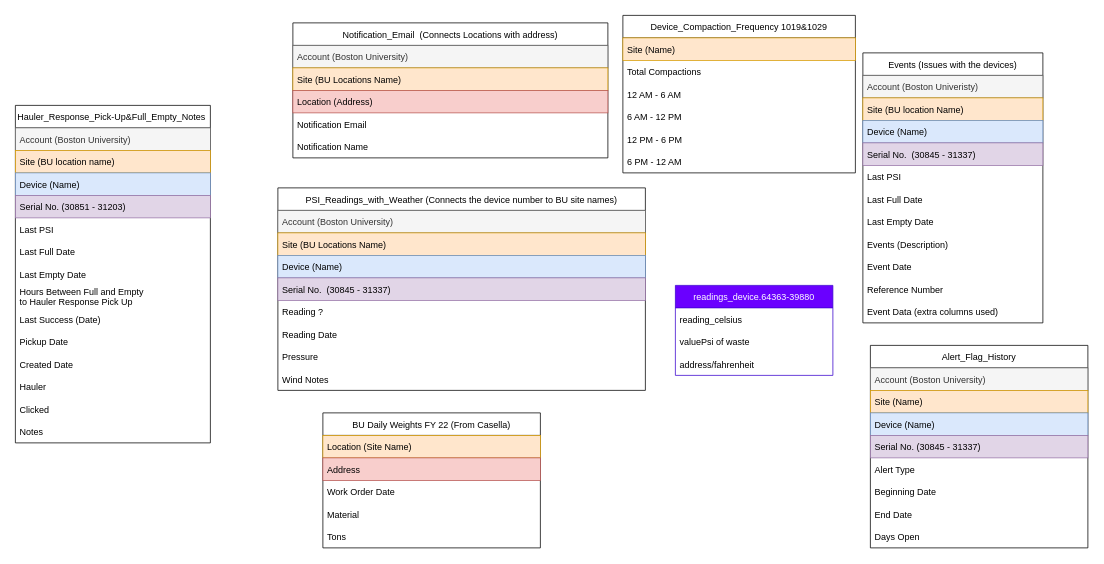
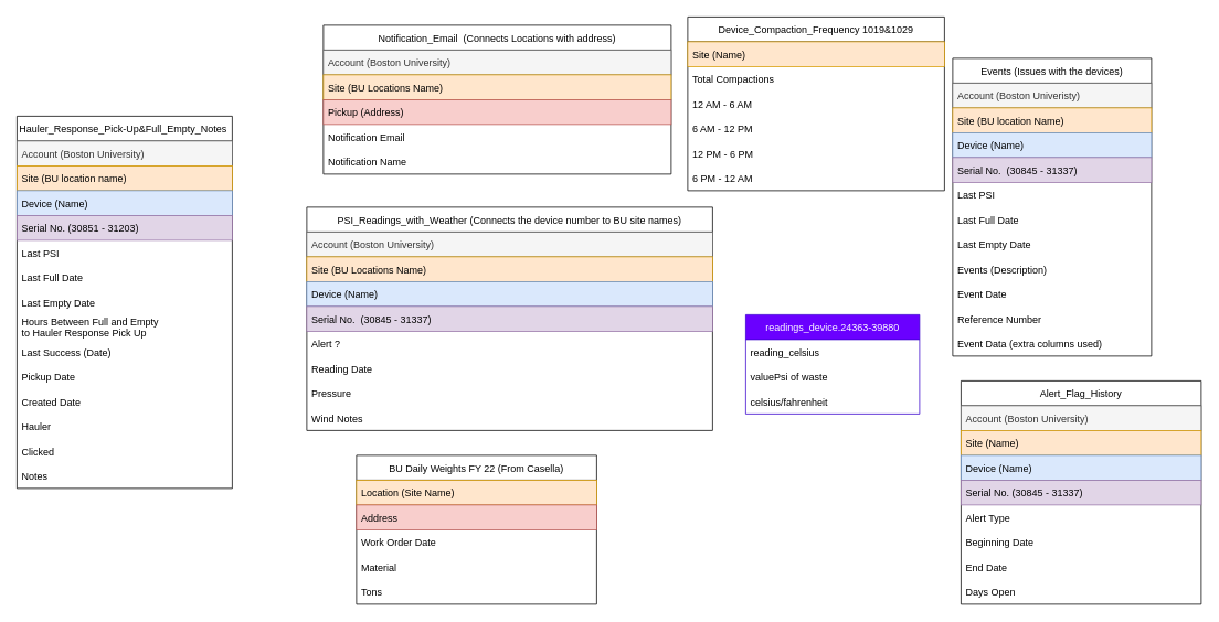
  <mxCell id="0" />
  <mxCell id="1" parent="0" />
- <mxCell id="2" value="readings_device.64363-39880" style="swimlane;fontStyle=0;childLayout=stackLayout;horizontal=1;startSize=30;horizontalStack=0;resizeParent=1;resizeParentMax=0;resizeLast=0;collapsible=1;marginBottom=0;fillColor=#6a00ff;fontColor=#ffffff;strokeColor=#3700CC;" parent="1" vertex="1"><mxGeometry x="900" y="380" width="210" height="120" as="geometry"><mxRectangle x="60" y="120" width="190" height="30" as="alternateBounds" /></mxGeometry></mxCell>
+ <mxCell id="2" value="readings_device.24363-39880" style="swimlane;fontStyle=0;childLayout=stackLayout;horizontal=1;startSize=30;horizontalStack=0;resizeParent=1;resizeParentMax=0;resizeLast=0;collapsible=1;marginBottom=0;fillColor=#6a00ff;fontColor=#ffffff;strokeColor=#3700CC;" parent="1" vertex="1"><mxGeometry x="900" y="380" width="210" height="120" as="geometry"><mxRectangle x="60" y="120" width="190" height="30" as="alternateBounds" /></mxGeometry></mxCell>
  <mxCell id="3" value="reading_celsius" style="text;strokeColor=none;fillColor=none;align=left;verticalAlign=middle;spacingLeft=4;spacingRight=4;overflow=hidden;points=[[0,0.5],[1,0.5]];portConstraint=eastwest;rotatable=0;" parent="2" vertex="1"><mxGeometry y="30" width="210" height="30" as="geometry" /></mxCell>
  <mxCell id="4" value="valuePsi of waste" style="text;strokeColor=none;fillColor=none;align=left;verticalAlign=middle;spacingLeft=4;spacingRight=4;overflow=hidden;points=[[0,0.5],[1,0.5]];portConstraint=eastwest;rotatable=0;" parent="2" vertex="1"><mxGeometry y="60" width="210" height="30" as="geometry" /></mxCell>
- <mxCell id="5" value="address/fahrenheit" style="text;strokeColor=none;fillColor=none;align=left;verticalAlign=middle;spacingLeft=4;spacingRight=4;overflow=hidden;points=[[0,0.5],[1,0.5]];portConstraint=eastwest;rotatable=0;" parent="2" vertex="1"><mxGeometry y="90" width="210" height="30" as="geometry" /></mxCell>
+ <mxCell id="5" value="celsius/fahrenheit" style="text;strokeColor=none;fillColor=none;align=left;verticalAlign=middle;spacingLeft=4;spacingRight=4;overflow=hidden;points=[[0,0.5],[1,0.5]];portConstraint=eastwest;rotatable=0;" parent="2" vertex="1"><mxGeometry y="90" width="210" height="30" as="geometry" /></mxCell>
  <mxCell id="6" value="PSI_Readings_with_Weather (Connects the device number to BU site names)" style="swimlane;fontStyle=0;childLayout=stackLayout;horizontal=1;startSize=30;horizontalStack=0;resizeParent=1;resizeParentMax=0;resizeLast=0;collapsible=1;marginBottom=0;" vertex="1" parent="1"><mxGeometry x="370" y="250" width="490" height="270" as="geometry"><mxRectangle x="110" y="380" width="450" height="30" as="alternateBounds" /></mxGeometry></mxCell>
  <mxCell id="7" value="Account (Boston University)" style="text;strokeColor=#666666;fillColor=#f5f5f5;align=left;verticalAlign=middle;spacingLeft=4;spacingRight=4;overflow=hidden;points=[[0,0.5],[1,0.5]];portConstraint=eastwest;rotatable=0;fontColor=#333333;" vertex="1" parent="6"><mxGeometry y="30" width="490" height="30" as="geometry" /></mxCell>
  <mxCell id="8" value="Site (BU Locations Name)" style="text;strokeColor=#d79b00;fillColor=#ffe6cc;align=left;verticalAlign=middle;spacingLeft=4;spacingRight=4;overflow=hidden;points=[[0,0.5],[1,0.5]];portConstraint=eastwest;rotatable=0;" vertex="1" parent="6"><mxGeometry y="60" width="490" height="30" as="geometry" /></mxCell>
  <mxCell id="9" value="Device (Name)" style="text;strokeColor=#6c8ebf;fillColor=#dae8fc;align=left;verticalAlign=middle;spacingLeft=4;spacingRight=4;overflow=hidden;points=[[0,0.5],[1,0.5]];portConstraint=eastwest;rotatable=0;" vertex="1" parent="6"><mxGeometry y="90" width="490" height="30" as="geometry" /></mxCell>
  <mxCell id="10" value="Serial No.  (30845 - 31337)" style="text;strokeColor=#9673a6;fillColor=#e1d5e7;align=left;verticalAlign=middle;spacingLeft=4;spacingRight=4;overflow=hidden;points=[[0,0.5],[1,0.5]];portConstraint=eastwest;rotatable=0;" vertex="1" parent="6"><mxGeometry y="120" width="490" height="30" as="geometry" /></mxCell>
- <mxCell id="11" value="Reading ?" style="text;strokeColor=none;fillColor=none;align=left;verticalAlign=middle;spacingLeft=4;spacingRight=4;overflow=hidden;points=[[0,0.5],[1,0.5]];portConstraint=eastwest;rotatable=0;" vertex="1" parent="6"><mxGeometry y="150" width="490" height="30" as="geometry" /></mxCell>
+ <mxCell id="11" value="Alert ?" style="text;strokeColor=none;fillColor=none;align=left;verticalAlign=middle;spacingLeft=4;spacingRight=4;overflow=hidden;points=[[0,0.5],[1,0.5]];portConstraint=eastwest;rotatable=0;" vertex="1" parent="6"><mxGeometry y="150" width="490" height="30" as="geometry" /></mxCell>
  <mxCell id="12" value="Reading Date" style="text;strokeColor=none;fillColor=none;align=left;verticalAlign=middle;spacingLeft=4;spacingRight=4;overflow=hidden;points=[[0,0.5],[1,0.5]];portConstraint=eastwest;rotatable=0;" vertex="1" parent="6"><mxGeometry y="180" width="490" height="30" as="geometry" /></mxCell>
  <mxCell id="13" value="Pressure " style="text;strokeColor=none;fillColor=none;align=left;verticalAlign=middle;spacingLeft=4;spacingRight=4;overflow=hidden;points=[[0,0.5],[1,0.5]];portConstraint=eastwest;rotatable=0;" vertex="1" parent="6"><mxGeometry y="210" width="490" height="30" as="geometry" /></mxCell>
  <mxCell id="14" value="Wind Notes " style="text;strokeColor=none;fillColor=none;align=left;verticalAlign=middle;spacingLeft=4;spacingRight=4;overflow=hidden;points=[[0,0.5],[1,0.5]];portConstraint=eastwest;rotatable=0;" vertex="1" parent="6"><mxGeometry y="240" width="490" height="30" as="geometry" /></mxCell>
  <mxCell id="15" value="Notification_Email  (Connects Locations with address)" style="swimlane;fontStyle=0;childLayout=stackLayout;horizontal=1;startSize=30;horizontalStack=0;resizeParent=1;resizeParentMax=0;resizeLast=0;collapsible=1;marginBottom=0;" vertex="1" parent="1"><mxGeometry x="390" y="30" width="420" height="180" as="geometry"><mxRectangle x="1440" y="170" width="440" height="30" as="alternateBounds" /></mxGeometry></mxCell>
  <mxCell id="16" value="Account (Boston University)" style="text;strokeColor=#666666;fillColor=#f5f5f5;align=left;verticalAlign=middle;spacingLeft=4;spacingRight=4;overflow=hidden;points=[[0,0.5],[1,0.5]];portConstraint=eastwest;rotatable=0;fontColor=#333333;" vertex="1" parent="15"><mxGeometry y="30" width="420" height="30" as="geometry" /></mxCell>
  <mxCell id="17" value="Site (BU Locations Name)" style="text;strokeColor=#d79b00;fillColor=#ffe6cc;align=left;verticalAlign=middle;spacingLeft=4;spacingRight=4;overflow=hidden;points=[[0,0.5],[1,0.5]];portConstraint=eastwest;rotatable=0;" vertex="1" parent="15"><mxGeometry y="60" width="420" height="30" as="geometry" /></mxCell>
- <mxCell id="18" value="Location (Address)" style="text;strokeColor=#b85450;fillColor=#f8cecc;align=left;verticalAlign=middle;spacingLeft=4;spacingRight=4;overflow=hidden;points=[[0,0.5],[1,0.5]];portConstraint=eastwest;rotatable=0;" vertex="1" parent="15"><mxGeometry y="90" width="420" height="30" as="geometry" /></mxCell>
+ <mxCell id="18" value="Pickup (Address)" style="text;strokeColor=#b85450;fillColor=#f8cecc;align=left;verticalAlign=middle;spacingLeft=4;spacingRight=4;overflow=hidden;points=[[0,0.5],[1,0.5]];portConstraint=eastwest;rotatable=0;" vertex="1" parent="15"><mxGeometry y="90" width="420" height="30" as="geometry" /></mxCell>
  <mxCell id="19" value="Notification Email" style="text;strokeColor=none;fillColor=none;align=left;verticalAlign=middle;spacingLeft=4;spacingRight=4;overflow=hidden;points=[[0,0.5],[1,0.5]];portConstraint=eastwest;rotatable=0;" vertex="1" parent="15"><mxGeometry y="120" width="420" height="30" as="geometry" /></mxCell>
  <mxCell id="20" value="Notification Name " style="text;strokeColor=none;fillColor=none;align=left;verticalAlign=middle;spacingLeft=4;spacingRight=4;overflow=hidden;points=[[0,0.5],[1,0.5]];portConstraint=eastwest;rotatable=0;" vertex="1" parent="15"><mxGeometry y="150" width="420" height="30" as="geometry" /></mxCell>
  <mxCell id="21" value="Hauler_Response_Pick-Up&amp;Full_Empty_Notes " style="swimlane;fontStyle=0;childLayout=stackLayout;horizontal=1;startSize=30;horizontalStack=0;resizeParent=1;resizeParentMax=0;resizeLast=0;collapsible=1;marginBottom=0;" vertex="1" parent="1"><mxGeometry x="20" y="140" width="260" height="450" as="geometry"><mxRectangle x="380" y="60" width="370" height="30" as="alternateBounds" /></mxGeometry></mxCell>
  <mxCell id="22" value="Account (Boston University)" style="text;strokeColor=#666666;fillColor=#f5f5f5;align=left;verticalAlign=middle;spacingLeft=4;spacingRight=4;overflow=hidden;points=[[0,0.5],[1,0.5]];portConstraint=eastwest;rotatable=0;fontColor=#333333;" vertex="1" parent="21"><mxGeometry y="30" width="260" height="30" as="geometry" /></mxCell>
  <mxCell id="23" value="Site (BU location name)" style="text;strokeColor=#d79b00;fillColor=#ffe6cc;align=left;verticalAlign=middle;spacingLeft=4;spacingRight=4;overflow=hidden;points=[[0,0.5],[1,0.5]];portConstraint=eastwest;rotatable=0;" vertex="1" parent="21"><mxGeometry y="60" width="260" height="30" as="geometry" /></mxCell>
  <mxCell id="24" value="Device (Name)" style="text;strokeColor=#6c8ebf;fillColor=#dae8fc;align=left;verticalAlign=middle;spacingLeft=4;spacingRight=4;overflow=hidden;points=[[0,0.5],[1,0.5]];portConstraint=eastwest;rotatable=0;" vertex="1" parent="21"><mxGeometry y="90" width="260" height="30" as="geometry" /></mxCell>
  <mxCell id="25" value="Serial No. (30851 - 31203)" style="text;strokeColor=#9673a6;fillColor=#e1d5e7;align=left;verticalAlign=middle;spacingLeft=4;spacingRight=4;overflow=hidden;points=[[0,0.5],[1,0.5]];portConstraint=eastwest;rotatable=0;" vertex="1" parent="21"><mxGeometry y="120" width="260" height="30" as="geometry" /></mxCell>
  <mxCell id="26" value="Last PSI" style="text;strokeColor=none;fillColor=none;align=left;verticalAlign=middle;spacingLeft=4;spacingRight=4;overflow=hidden;points=[[0,0.5],[1,0.5]];portConstraint=eastwest;rotatable=0;" vertex="1" parent="21"><mxGeometry y="150" width="260" height="30" as="geometry" /></mxCell>
  <mxCell id="27" value="Last Full Date" style="text;strokeColor=none;fillColor=none;align=left;verticalAlign=middle;spacingLeft=4;spacingRight=4;overflow=hidden;points=[[0,0.5],[1,0.5]];portConstraint=eastwest;rotatable=0;" vertex="1" parent="21"><mxGeometry y="180" width="260" height="30" as="geometry" /></mxCell>
  <mxCell id="28" value="Last Empty Date" style="text;strokeColor=none;fillColor=none;align=left;verticalAlign=middle;spacingLeft=4;spacingRight=4;overflow=hidden;points=[[0,0.5],[1,0.5]];portConstraint=eastwest;rotatable=0;" vertex="1" parent="21"><mxGeometry y="210" width="260" height="30" as="geometry" /></mxCell>
  <mxCell id="29" value="Hours Between Full and Empty&#10;to Hauler Response Pick Up" style="text;strokeColor=none;fillColor=none;align=left;verticalAlign=middle;spacingLeft=4;spacingRight=4;overflow=hidden;points=[[0,0.5],[1,0.5]];portConstraint=eastwest;rotatable=0;" vertex="1" parent="21"><mxGeometry y="240" width="260" height="30" as="geometry" /></mxCell>
  <mxCell id="30" value="Last Success (Date)" style="text;strokeColor=none;fillColor=none;align=left;verticalAlign=middle;spacingLeft=4;spacingRight=4;overflow=hidden;points=[[0,0.5],[1,0.5]];portConstraint=eastwest;rotatable=0;" vertex="1" parent="21"><mxGeometry y="270" width="260" height="30" as="geometry" /></mxCell>
  <mxCell id="31" value="Pickup Date" style="text;strokeColor=none;fillColor=none;align=left;verticalAlign=middle;spacingLeft=4;spacingRight=4;overflow=hidden;points=[[0,0.5],[1,0.5]];portConstraint=eastwest;rotatable=0;" vertex="1" parent="21"><mxGeometry y="300" width="260" height="30" as="geometry" /></mxCell>
  <mxCell id="32" value="Created Date" style="text;strokeColor=none;fillColor=none;align=left;verticalAlign=middle;spacingLeft=4;spacingRight=4;overflow=hidden;points=[[0,0.5],[1,0.5]];portConstraint=eastwest;rotatable=0;" vertex="1" parent="21"><mxGeometry y="330" width="260" height="30" as="geometry" /></mxCell>
  <mxCell id="33" value="Hauler" style="text;strokeColor=none;fillColor=none;align=left;verticalAlign=middle;spacingLeft=4;spacingRight=4;overflow=hidden;points=[[0,0.5],[1,0.5]];portConstraint=eastwest;rotatable=0;" vertex="1" parent="21"><mxGeometry y="360" width="260" height="30" as="geometry" /></mxCell>
  <mxCell id="34" value="Clicked" style="text;strokeColor=none;fillColor=none;align=left;verticalAlign=middle;spacingLeft=4;spacingRight=4;overflow=hidden;points=[[0,0.5],[1,0.5]];portConstraint=eastwest;rotatable=0;" vertex="1" parent="21"><mxGeometry y="390" width="260" height="30" as="geometry" /></mxCell>
  <mxCell id="35" value="Notes" style="text;strokeColor=none;fillColor=none;align=left;verticalAlign=middle;spacingLeft=4;spacingRight=4;overflow=hidden;points=[[0,0.5],[1,0.5]];portConstraint=eastwest;rotatable=0;" vertex="1" parent="21"><mxGeometry y="420" width="260" height="30" as="geometry" /></mxCell>
  <mxCell id="36" value="Events (Issues with the devices)" style="swimlane;fontStyle=0;childLayout=stackLayout;horizontal=1;startSize=30;horizontalStack=0;resizeParent=1;resizeParentMax=0;resizeLast=0;collapsible=1;marginBottom=0;" vertex="1" parent="1"><mxGeometry x="1150" y="70" width="240" height="360" as="geometry"><mxRectangle x="950" y="320" width="200" height="30" as="alternateBounds" /></mxGeometry></mxCell>
  <mxCell id="37" value="Account (Boston Univeristy)" style="text;strokeColor=#666666;fillColor=#f5f5f5;align=left;verticalAlign=middle;spacingLeft=4;spacingRight=4;overflow=hidden;points=[[0,0.5],[1,0.5]];portConstraint=eastwest;rotatable=0;fontColor=#333333;" vertex="1" parent="36"><mxGeometry y="30" width="240" height="30" as="geometry" /></mxCell>
  <mxCell id="38" value="Site (BU location Name)" style="text;strokeColor=#d79b00;fillColor=#ffe6cc;align=left;verticalAlign=middle;spacingLeft=4;spacingRight=4;overflow=hidden;points=[[0,0.5],[1,0.5]];portConstraint=eastwest;rotatable=0;" vertex="1" parent="36"><mxGeometry y="60" width="240" height="30" as="geometry" /></mxCell>
  <mxCell id="39" value="Device (Name)" style="text;strokeColor=#6c8ebf;fillColor=#dae8fc;align=left;verticalAlign=middle;spacingLeft=4;spacingRight=4;overflow=hidden;points=[[0,0.5],[1,0.5]];portConstraint=eastwest;rotatable=0;" vertex="1" parent="36"><mxGeometry y="90" width="240" height="30" as="geometry" /></mxCell>
  <mxCell id="40" value="Serial No.  (30845 - 31337)" style="text;strokeColor=#9673a6;fillColor=#e1d5e7;align=left;verticalAlign=middle;spacingLeft=4;spacingRight=4;overflow=hidden;points=[[0,0.5],[1,0.5]];portConstraint=eastwest;rotatable=0;" vertex="1" parent="36"><mxGeometry y="120" width="240" height="30" as="geometry" /></mxCell>
  <mxCell id="41" value="Last PSI" style="text;strokeColor=none;fillColor=none;align=left;verticalAlign=middle;spacingLeft=4;spacingRight=4;overflow=hidden;points=[[0,0.5],[1,0.5]];portConstraint=eastwest;rotatable=0;" vertex="1" parent="36"><mxGeometry y="150" width="240" height="30" as="geometry" /></mxCell>
  <mxCell id="42" value="Last Full Date" style="text;strokeColor=none;fillColor=none;align=left;verticalAlign=middle;spacingLeft=4;spacingRight=4;overflow=hidden;points=[[0,0.5],[1,0.5]];portConstraint=eastwest;rotatable=0;" vertex="1" parent="36"><mxGeometry y="180" width="240" height="30" as="geometry" /></mxCell>
  <mxCell id="43" value="Last Empty Date" style="text;strokeColor=none;fillColor=none;align=left;verticalAlign=middle;spacingLeft=4;spacingRight=4;overflow=hidden;points=[[0,0.5],[1,0.5]];portConstraint=eastwest;rotatable=0;" vertex="1" parent="36"><mxGeometry y="210" width="240" height="30" as="geometry" /></mxCell>
  <mxCell id="44" value="Events (Description)" style="text;strokeColor=none;fillColor=none;align=left;verticalAlign=middle;spacingLeft=4;spacingRight=4;overflow=hidden;points=[[0,0.5],[1,0.5]];portConstraint=eastwest;rotatable=0;" vertex="1" parent="36"><mxGeometry y="240" width="240" height="30" as="geometry" /></mxCell>
  <mxCell id="45" value="Event Date" style="text;strokeColor=none;fillColor=none;align=left;verticalAlign=middle;spacingLeft=4;spacingRight=4;overflow=hidden;points=[[0,0.5],[1,0.5]];portConstraint=eastwest;rotatable=0;" vertex="1" parent="36"><mxGeometry y="270" width="240" height="30" as="geometry" /></mxCell>
  <mxCell id="46" value="Reference Number " style="text;strokeColor=none;fillColor=none;align=left;verticalAlign=middle;spacingLeft=4;spacingRight=4;overflow=hidden;points=[[0,0.5],[1,0.5]];portConstraint=eastwest;rotatable=0;" vertex="1" parent="36"><mxGeometry y="300" width="240" height="30" as="geometry" /></mxCell>
  <mxCell id="47" value="Event Data (extra columns used)" style="text;strokeColor=none;fillColor=none;align=left;verticalAlign=middle;spacingLeft=4;spacingRight=4;overflow=hidden;points=[[0,0.5],[1,0.5]];portConstraint=eastwest;rotatable=0;" vertex="1" parent="36"><mxGeometry y="330" width="240" height="30" as="geometry" /></mxCell>
  <mxCell id="48" value="Device_Compaction_Frequency 1019&amp;1029" style="swimlane;fontStyle=0;childLayout=stackLayout;horizontal=1;startSize=30;horizontalStack=0;resizeParent=1;resizeParentMax=0;resizeLast=0;collapsible=1;marginBottom=0;" vertex="1" parent="1"><mxGeometry x="830" y="20" width="310" height="210" as="geometry"><mxRectangle x="1320" y="570" width="270" height="30" as="alternateBounds" /></mxGeometry></mxCell>
  <mxCell id="49" value="Site (Name)" style="text;strokeColor=#d79b00;fillColor=#ffe6cc;align=left;verticalAlign=middle;spacingLeft=4;spacingRight=4;overflow=hidden;points=[[0,0.5],[1,0.5]];portConstraint=eastwest;rotatable=0;" vertex="1" parent="48"><mxGeometry y="30" width="310" height="30" as="geometry" /></mxCell>
  <mxCell id="50" value="Total Compactions" style="text;strokeColor=none;fillColor=none;align=left;verticalAlign=middle;spacingLeft=4;spacingRight=4;overflow=hidden;points=[[0,0.5],[1,0.5]];portConstraint=eastwest;rotatable=0;" vertex="1" parent="48"><mxGeometry y="60" width="310" height="30" as="geometry" /></mxCell>
  <mxCell id="51" value="12 AM - 6 AM" style="text;strokeColor=none;fillColor=none;align=left;verticalAlign=middle;spacingLeft=4;spacingRight=4;overflow=hidden;points=[[0,0.5],[1,0.5]];portConstraint=eastwest;rotatable=0;" vertex="1" parent="48"><mxGeometry y="90" width="310" height="30" as="geometry" /></mxCell>
  <mxCell id="52" value="6 AM - 12 PM" style="text;strokeColor=none;fillColor=none;align=left;verticalAlign=middle;spacingLeft=4;spacingRight=4;overflow=hidden;points=[[0,0.5],[1,0.5]];portConstraint=eastwest;rotatable=0;" vertex="1" parent="48"><mxGeometry y="120" width="310" height="30" as="geometry" /></mxCell>
  <mxCell id="53" value="12 PM - 6 PM" style="text;strokeColor=none;fillColor=none;align=left;verticalAlign=middle;spacingLeft=4;spacingRight=4;overflow=hidden;points=[[0,0.5],[1,0.5]];portConstraint=eastwest;rotatable=0;" vertex="1" parent="48"><mxGeometry y="150" width="310" height="30" as="geometry" /></mxCell>
  <mxCell id="54" value="6 PM - 12 AM" style="text;strokeColor=none;fillColor=none;align=left;verticalAlign=middle;spacingLeft=4;spacingRight=4;overflow=hidden;points=[[0,0.5],[1,0.5]];portConstraint=eastwest;rotatable=0;" vertex="1" parent="48"><mxGeometry y="180" width="310" height="30" as="geometry" /></mxCell>
  <mxCell id="55" value="BU Daily Weights FY 22 (From Casella)" style="swimlane;fontStyle=0;childLayout=stackLayout;horizontal=1;startSize=30;horizontalStack=0;resizeParent=1;resizeParentMax=0;resizeLast=0;collapsible=1;marginBottom=0;" vertex="1" parent="1"><mxGeometry x="430" y="550" width="290" height="180" as="geometry"><mxRectangle x="110" y="550" width="240" height="30" as="alternateBounds" /></mxGeometry></mxCell>
  <mxCell id="56" value="Location (Site Name)" style="text;strokeColor=#d79b00;fillColor=#ffe6cc;align=left;verticalAlign=middle;spacingLeft=4;spacingRight=4;overflow=hidden;points=[[0,0.5],[1,0.5]];portConstraint=eastwest;rotatable=0;" vertex="1" parent="55"><mxGeometry y="30" width="290" height="30" as="geometry" /></mxCell>
  <mxCell id="57" value="Address" style="text;strokeColor=#b85450;fillColor=#f8cecc;align=left;verticalAlign=middle;spacingLeft=4;spacingRight=4;overflow=hidden;points=[[0,0.5],[1,0.5]];portConstraint=eastwest;rotatable=0;" vertex="1" parent="55"><mxGeometry y="60" width="290" height="30" as="geometry" /></mxCell>
  <mxCell id="58" value="Work Order Date" style="text;strokeColor=none;fillColor=none;align=left;verticalAlign=middle;spacingLeft=4;spacingRight=4;overflow=hidden;points=[[0,0.5],[1,0.5]];portConstraint=eastwest;rotatable=0;" vertex="1" parent="55"><mxGeometry y="90" width="290" height="30" as="geometry" /></mxCell>
  <mxCell id="59" value="Material " style="text;strokeColor=none;fillColor=none;align=left;verticalAlign=middle;spacingLeft=4;spacingRight=4;overflow=hidden;points=[[0,0.5],[1,0.5]];portConstraint=eastwest;rotatable=0;" vertex="1" parent="55"><mxGeometry y="120" width="290" height="30" as="geometry" /></mxCell>
  <mxCell id="60" value="Tons" style="text;strokeColor=none;fillColor=none;align=left;verticalAlign=middle;spacingLeft=4;spacingRight=4;overflow=hidden;points=[[0,0.5],[1,0.5]];portConstraint=eastwest;rotatable=0;" vertex="1" parent="55"><mxGeometry y="150" width="290" height="30" as="geometry" /></mxCell>
  <mxCell id="61" value="Alert_Flag_History" style="swimlane;fontStyle=0;childLayout=stackLayout;horizontal=1;startSize=30;horizontalStack=0;resizeParent=1;resizeParentMax=0;resizeLast=0;collapsible=1;marginBottom=0;" vertex="1" parent="1"><mxGeometry x="1160" y="460" width="290" height="270" as="geometry" /></mxCell>
  <mxCell id="62" value="Account (Boston University)" style="text;strokeColor=#666666;fillColor=#f5f5f5;align=left;verticalAlign=middle;spacingLeft=4;spacingRight=4;overflow=hidden;points=[[0,0.5],[1,0.5]];portConstraint=eastwest;rotatable=0;fontColor=#333333;" vertex="1" parent="61"><mxGeometry y="30" width="290" height="30" as="geometry" /></mxCell>
  <mxCell id="63" value="Site (Name)" style="text;strokeColor=#d79b00;fillColor=#ffe6cc;align=left;verticalAlign=middle;spacingLeft=4;spacingRight=4;overflow=hidden;points=[[0,0.5],[1,0.5]];portConstraint=eastwest;rotatable=0;" vertex="1" parent="61"><mxGeometry y="60" width="290" height="30" as="geometry" /></mxCell>
  <mxCell id="64" value="Device (Name) " style="text;strokeColor=#6c8ebf;fillColor=#dae8fc;align=left;verticalAlign=middle;spacingLeft=4;spacingRight=4;overflow=hidden;points=[[0,0.5],[1,0.5]];portConstraint=eastwest;rotatable=0;" vertex="1" parent="61"><mxGeometry y="90" width="290" height="30" as="geometry" /></mxCell>
  <mxCell id="65" value="Serial No. (30845 - 31337)" style="text;strokeColor=#9673a6;fillColor=#e1d5e7;align=left;verticalAlign=middle;spacingLeft=4;spacingRight=4;overflow=hidden;points=[[0,0.5],[1,0.5]];portConstraint=eastwest;rotatable=0;" vertex="1" parent="61"><mxGeometry y="120" width="290" height="30" as="geometry" /></mxCell>
  <mxCell id="66" value="Alert Type" style="text;strokeColor=none;fillColor=none;align=left;verticalAlign=middle;spacingLeft=4;spacingRight=4;overflow=hidden;points=[[0,0.5],[1,0.5]];portConstraint=eastwest;rotatable=0;" vertex="1" parent="61"><mxGeometry y="150" width="290" height="30" as="geometry" /></mxCell>
  <mxCell id="67" value="Beginning Date" style="text;strokeColor=none;fillColor=none;align=left;verticalAlign=middle;spacingLeft=4;spacingRight=4;overflow=hidden;points=[[0,0.5],[1,0.5]];portConstraint=eastwest;rotatable=0;" vertex="1" parent="61"><mxGeometry y="180" width="290" height="30" as="geometry" /></mxCell>
  <mxCell id="68" value="End Date" style="text;strokeColor=none;fillColor=none;align=left;verticalAlign=middle;spacingLeft=4;spacingRight=4;overflow=hidden;points=[[0,0.5],[1,0.5]];portConstraint=eastwest;rotatable=0;" vertex="1" parent="61"><mxGeometry y="210" width="290" height="30" as="geometry" /></mxCell>
  <mxCell id="69" value="Days Open" style="text;strokeColor=none;fillColor=none;align=left;verticalAlign=middle;spacingLeft=4;spacingRight=4;overflow=hidden;points=[[0,0.5],[1,0.5]];portConstraint=eastwest;rotatable=0;" vertex="1" parent="61"><mxGeometry y="240" width="290" height="30" as="geometry" /></mxCell>
